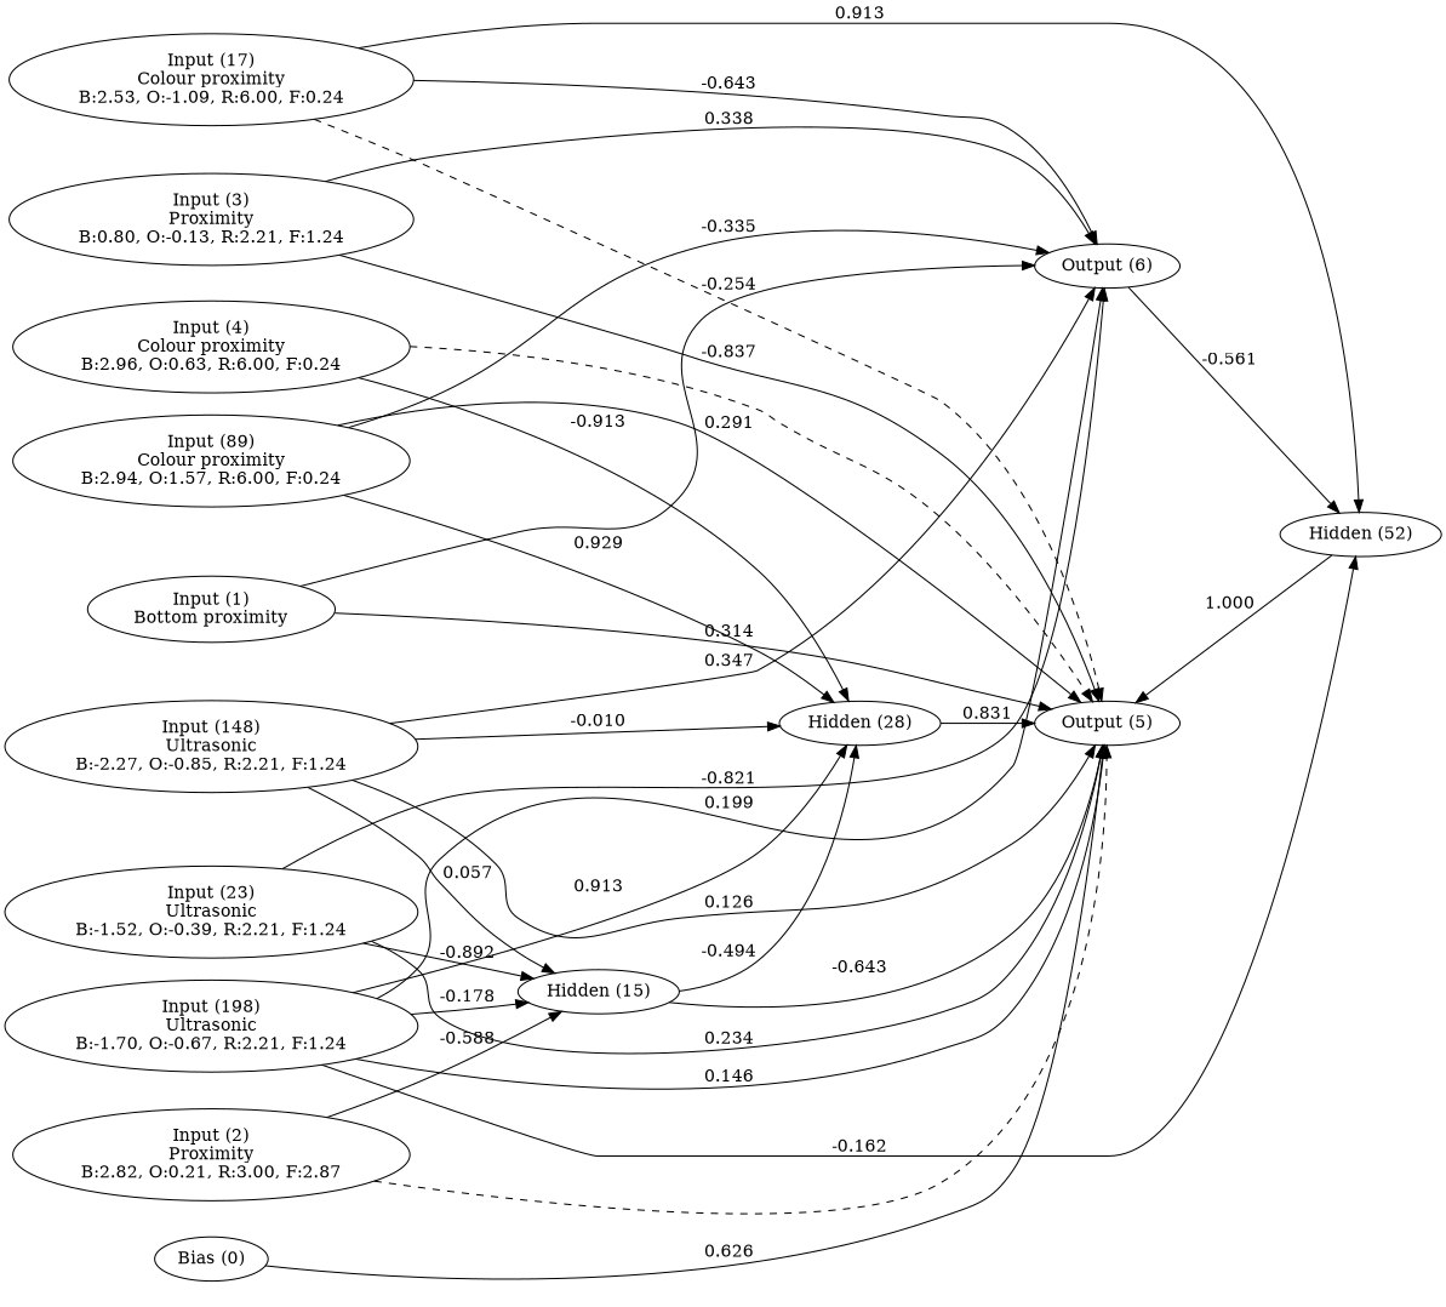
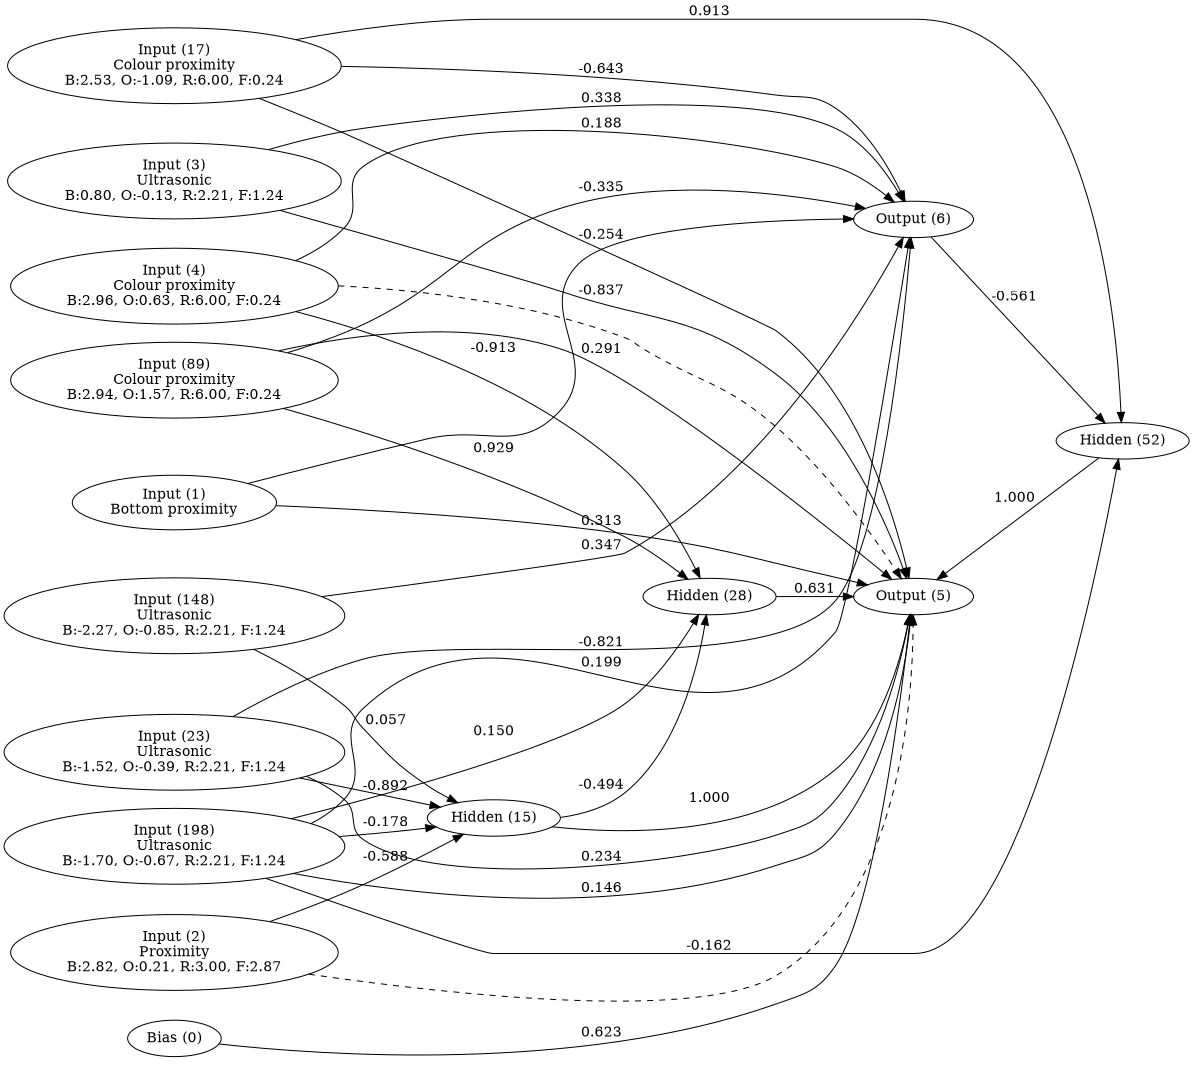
  digraph {
    rankdir=LR
    n1 [label="Bias (0)"]
    n2 [label="Input (1)\nBottom proximity"]
    n3 [label="Input (2)\nProximity\nB:2.82, O:0.21, R:3.00, F:2.87"]
-   n4 [label="Input (3)\nProximity\nB:0.80, O:-0.13, R:2.21, F:1.24"]
+   n4 [label="Input (3)\nUltrasonic\nB:0.80, O:-0.13, R:2.21, F:1.24"]
    n5 [label="Input (4)\nColour proximity\nB:2.96, O:0.63, R:6.00, F:0.24"]
    n6 [label="Input (17)\nColour proximity\nB:2.53, O:-1.09, R:6.00, F:0.24"]
    n7 [label="Input (23)\nUltrasonic\nB:-1.52, O:-0.39, R:2.21, F:1.24"]
    n8 [label="Input (89)\nColour proximity\nB:2.94, O:1.57, R:6.00, F:0.24"]
    n9 [label="Input (148)\nUltrasonic\nB:-2.27, O:-0.85, R:2.21, F:1.24"]
    n10 [label="Input (198)\nUltrasonic\nB:-1.70, O:-0.67, R:2.21, F:1.24"]
    n11 [label="Output (5)"]
    n12 [label="Output (6)"]
    n13 [label="Hidden (15)"]
    n14 [label="Hidden (28)"]
    n15 [label="Hidden (52)"]
    subgraph sub_1 {
      rank=same
      n1
      n2
      n3
      n4
      n5
      n6
      n7
      n8
      n9
      n10
    }
    subgraph sub_2 {
      rank=same
      n11
      n12
    }
-   n1 -> n11 [label=0.626]
-   n2 -> n11 [label=0.314]
+   n1 -> n11 [label=0.623]
+   n2 -> n11 [label=0.313]
    n2 -> n12 [label=-0.254]
    n3 -> n11 [style=dashed]
    n3 -> n13 [label=-0.588]
    n4 -> n11 [label=-0.837]
    n4 -> n12 [label=0.338]
    n5 -> n11 [style=dashed]
+   n5 -> n12 [label=0.188]
    n5 -> n14 [label=-0.913]
-   n6 -> n11 [style=dashed]
+   n6 -> n11 [style=solid]
    n6 -> n12 [label=-0.643]
    n6 -> n15 [label=0.913]
    n7 -> n11 [label=0.234]
    n7 -> n12 [label=-0.821]
    n7 -> n13 [label=-0.892]
    n8 -> n11 [label=0.291]
    n8 -> n12 [label=-0.335]
    n8 -> n14 [label=0.929]
-   n9 -> n11 [label=0.126]
    n9 -> n12 [label=0.347]
    n9 -> n13 [label=0.057]
-   n9 -> n14 [label=-0.010]
    n10 -> n11 [label=0.146]
    n10 -> n12 [label=0.199]
    n10 -> n13 [label=-0.178]
-   n10 -> n14 [label=0.913]
+   n10 -> n14 [label=0.150]
    n10 -> n15 [label=-0.162]
    n12 -> n15 [label=-0.561]
-   n13 -> n11 [label=-0.643]
+   n13 -> n11 [label=1.000]
    n13 -> n14 [label=-0.494]
-   n14 -> n11 [label=0.831]
+   n14 -> n11 [label=0.631]
    n15 -> n11 [label=1.000]
  }
